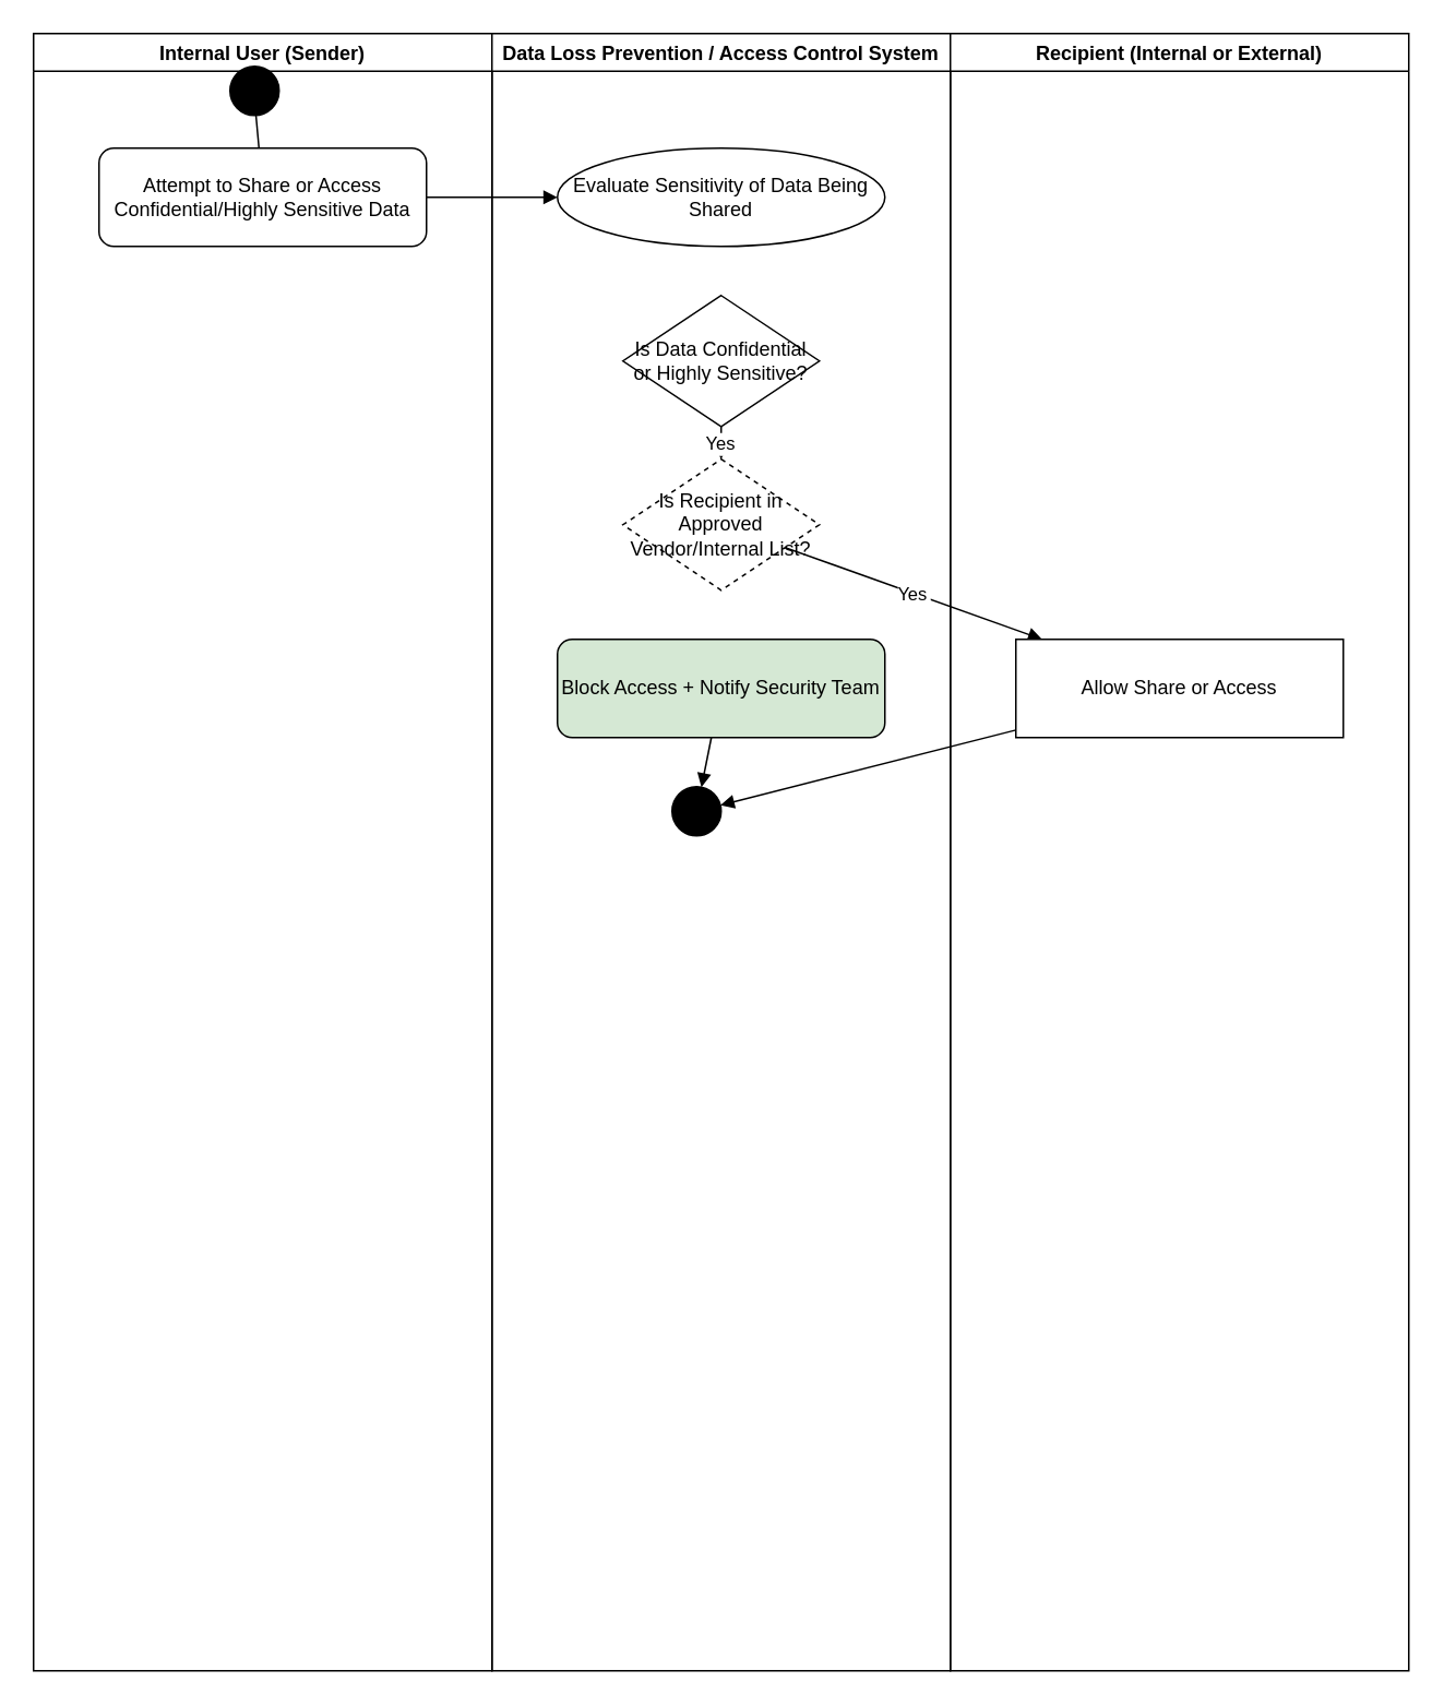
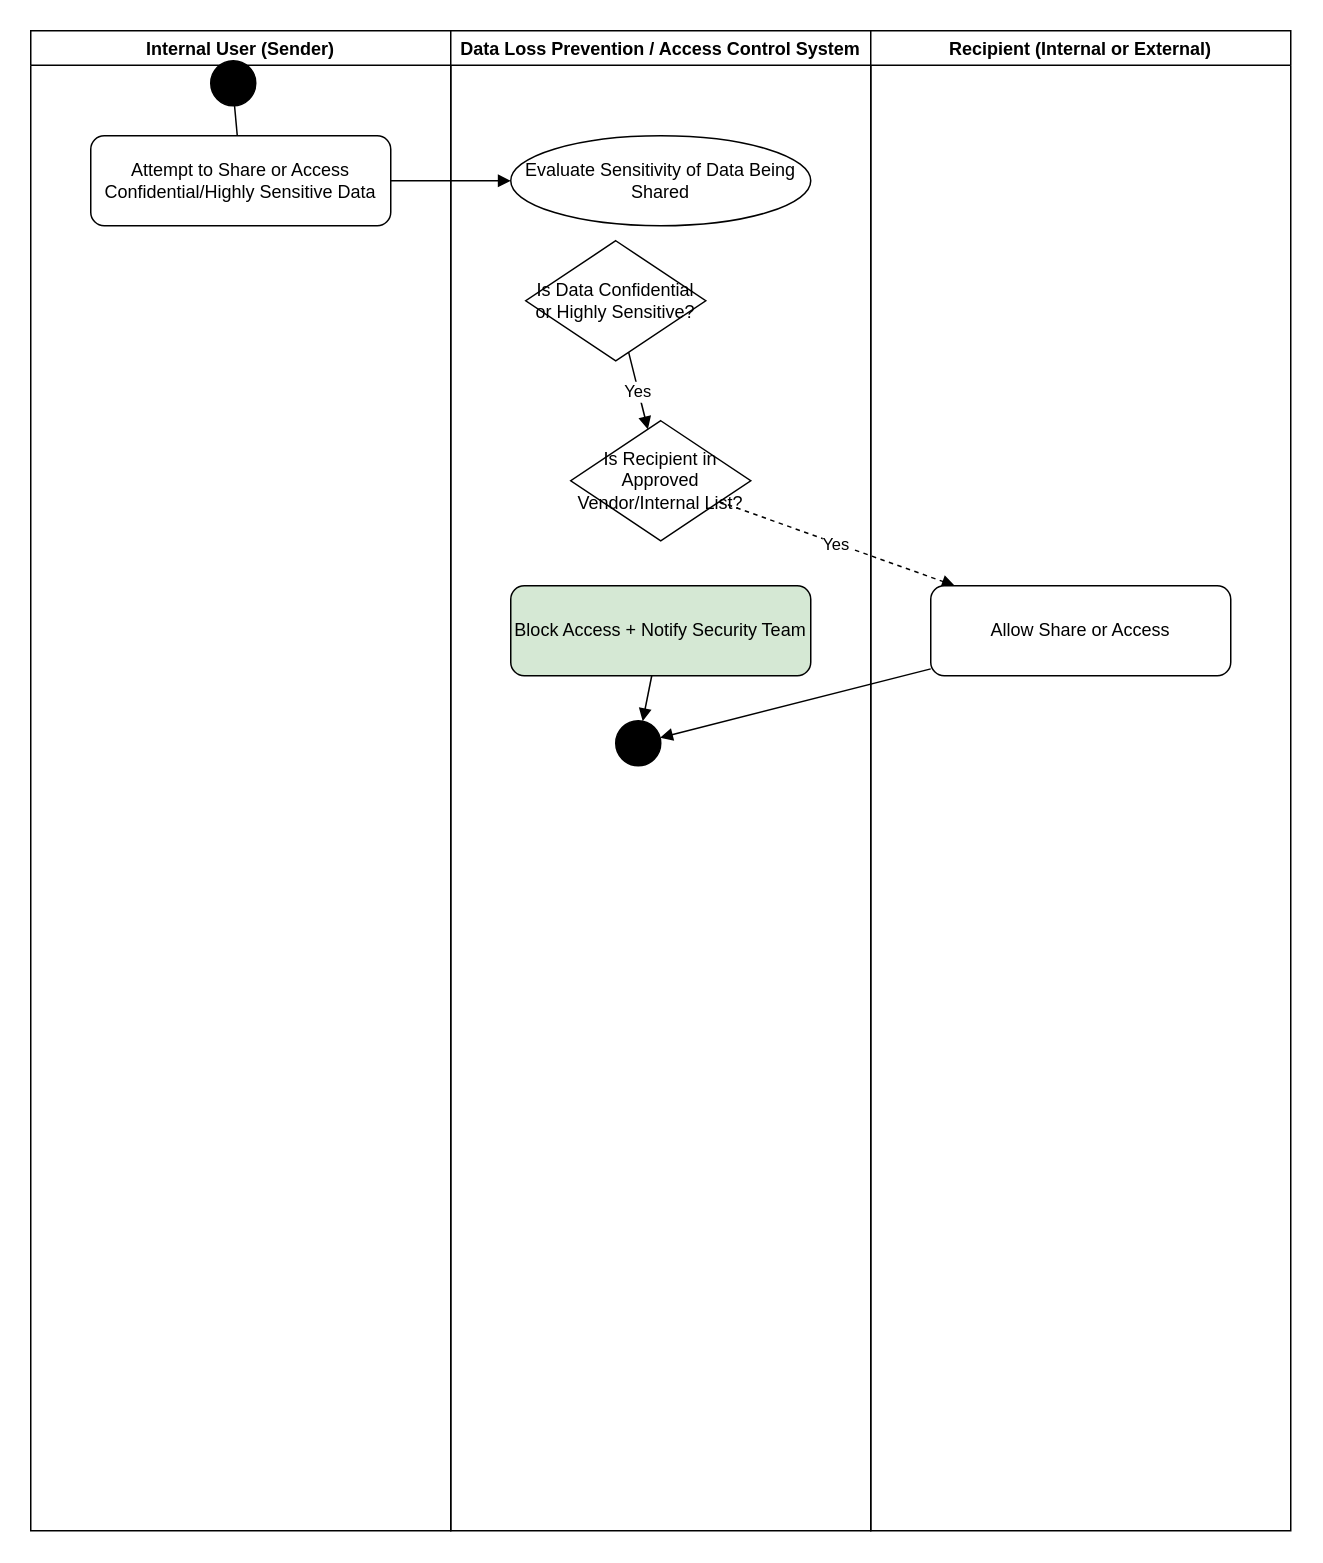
  <mxCell id="0" />
  <mxCell id="1" parent="0" />
  <mxCell id="2" value="Internal User (Sender)" style="swimlane" vertex="1" parent="1"><mxGeometry x="20" y="20" width="280" height="1000" as="geometry" /></mxCell>
  <mxCell id="3" value="Data Loss Prevention / Access Control System" style="swimlane" vertex="1" parent="1"><mxGeometry x="300" y="20" width="280" height="1000" as="geometry" /></mxCell>
  <mxCell id="4" value="Recipient (Internal or External)" style="swimlane" vertex="1" parent="1"><mxGeometry x="580" y="20" width="280" height="1000" as="geometry" /></mxCell>
  <mxCell id="5" value="" style="ellipse;whiteSpace=wrap;html=1;aspect=fixed;fillColor=#000000;" vertex="1" parent="2"><mxGeometry x="120" y="20" width="30" height="30" as="geometry" /></mxCell>
  <mxCell id="6" value="Attempt to Share or Access Confidential/Highly Sensitive Data" style="rounded=1;whiteSpace=wrap;html=1;" vertex="1" parent="2"><mxGeometry x="40" y="70" width="200" height="60" as="geometry" /></mxCell>
  <mxCell id="7" value="Evaluate Sensitivity of Data Being Shared" style="ellipse;whiteSpace=wrap;html=1;" vertex="1" parent="3"><mxGeometry x="40" y="70" width="200" height="60" as="geometry" /></mxCell>
- <mxCell id="8" value="Is Data Confidential or Highly Sensitive?" style="rhombus;whiteSpace=wrap;html=1;" vertex="1" parent="3"><mxGeometry x="80" y="160" width="120" height="80" as="geometry" /></mxCell>
- <mxCell id="9" value="Is Recipient in Approved Vendor/Internal List?" style="rhombus;whiteSpace=wrap;html=1;dashed=1;" vertex="1" parent="3"><mxGeometry x="80" y="260" width="120" height="80" as="geometry" /></mxCell>
- <mxCell id="10" value="Allow Share or Access" style="whiteSpace=wrap;html=1;rounded=0;" vertex="1" parent="4"><mxGeometry x="40" y="370" width="200" height="60" as="geometry" /></mxCell>
+ <mxCell id="8" value="Is Data Confidential or Highly Sensitive?" style="rhombus;whiteSpace=wrap;html=1;" vertex="1" parent="3"><mxGeometry x="50" y="140" width="120" height="80" as="geometry" /></mxCell>
+ <mxCell id="9" value="Is Recipient in Approved Vendor/Internal List?" style="rhombus;whiteSpace=wrap;html=1;" vertex="1" parent="3"><mxGeometry x="80" y="260" width="120" height="80" as="geometry" /></mxCell>
+ <mxCell id="10" value="Allow Share or Access" style="rounded=1;whiteSpace=wrap;html=1;" vertex="1" parent="4"><mxGeometry x="40" y="370" width="200" height="60" as="geometry" /></mxCell>
  <mxCell id="11" value="Block Access + Notify Security Team" style="rounded=1;whiteSpace=wrap;html=1;fillColor=#d5e8d4;" vertex="1" parent="3"><mxGeometry x="40" y="370" width="200" height="60" as="geometry" /></mxCell>
  <mxCell id="12" value="" style="ellipse;whiteSpace=wrap;html=1;aspect=fixed;fillColor=#000000;" vertex="1" parent="3"><mxGeometry x="110" y="460" width="30" height="30" as="geometry" /></mxCell>
  <mxCell id="13" style="endArrow=none;" edge="1" parent="2" source="5" target="6"><mxGeometry relative="1" as="geometry" /></mxCell>
  <mxCell id="14" style="endArrow=block;" edge="1" parent="2" source="6" target="7"><mxGeometry relative="1" as="geometry" /></mxCell>
  <mxCell id="15" value="Yes" style="endArrow=block;" edge="1" parent="3" source="8" target="9"><mxGeometry relative="1" as="geometry" /></mxCell>
- <mxCell id="16" value="Yes" style="endArrow=block;" edge="1" parent="3" source="9" target="10"><mxGeometry relative="1" as="geometry" /></mxCell>
+ <mxCell id="16" value="Yes" style="endArrow=block;dashed=1;" edge="1" parent="3" source="9" target="10"><mxGeometry relative="1" as="geometry" /></mxCell>
  <mxCell id="17" style="endArrow=block;" edge="1" parent="3" source="10" target="12"><mxGeometry relative="1" as="geometry" /></mxCell>
  <mxCell id="18" style="endArrow=block;" edge="1" parent="3" source="11" target="12"><mxGeometry relative="1" as="geometry" /></mxCell>
